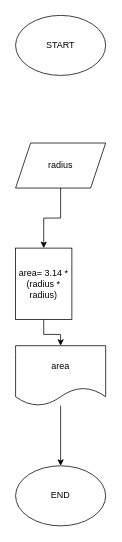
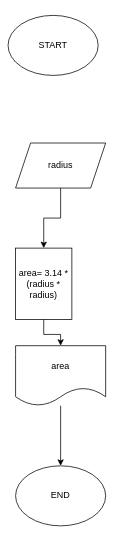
  <mxCell id="0" />
  <mxCell id="1" parent="0" />
- <mxCell id="2" value="START" style="ellipse;whiteSpace=wrap;html=1;" vertex="1" parent="1"><mxGeometry x="20" y="20" width="120" height="80" as="geometry" /></mxCell>
+ <mxCell id="2" value="START" style="ellipse;whiteSpace=wrap;html=1;" vertex="1" parent="1"><mxGeometry x="10" y="20" width="120" height="80" as="geometry" /></mxCell>
  <mxCell id="3" value="" style="edgeStyle=orthogonalEdgeStyle;rounded=0;orthogonalLoop=1;jettySize=auto;html=1;" edge="1" parent="1" source="4" target="6"><mxGeometry relative="1" as="geometry" /></mxCell>
  <mxCell id="4" value="radius" style="shape=parallelogram;perimeter=parallelogramPerimeter;whiteSpace=wrap;html=1;fixedSize=1;" vertex="1" parent="1"><mxGeometry x="20" y="190" width="120" height="60" as="geometry" /></mxCell>
  <mxCell id="5" value="" style="edgeStyle=orthogonalEdgeStyle;rounded=0;orthogonalLoop=1;jettySize=auto;html=1;" edge="1" parent="1" source="6" target="8"><mxGeometry relative="1" as="geometry" /></mxCell>
  <mxCell id="6" value="area= 3.14 * (radius * radius)" style="whiteSpace=wrap;html=1;" vertex="1" parent="1"><mxGeometry x="20" y="330" width="75" height="95" as="geometry" /></mxCell>
  <mxCell id="7" value="" style="edgeStyle=orthogonalEdgeStyle;rounded=0;orthogonalLoop=1;jettySize=auto;html=1;" edge="1" parent="1" source="8" target="9"><mxGeometry relative="1" as="geometry" /></mxCell>
  <mxCell id="8" value="area" style="shape=document;whiteSpace=wrap;html=1;boundedLbl=1;" vertex="1" parent="1"><mxGeometry x="20" y="460" width="120" height="80" as="geometry" /></mxCell>
  <mxCell id="9" value="END" style="ellipse;whiteSpace=wrap;html=1;" vertex="1" parent="1"><mxGeometry x="20" y="620" width="120" height="80" as="geometry" /></mxCell>
